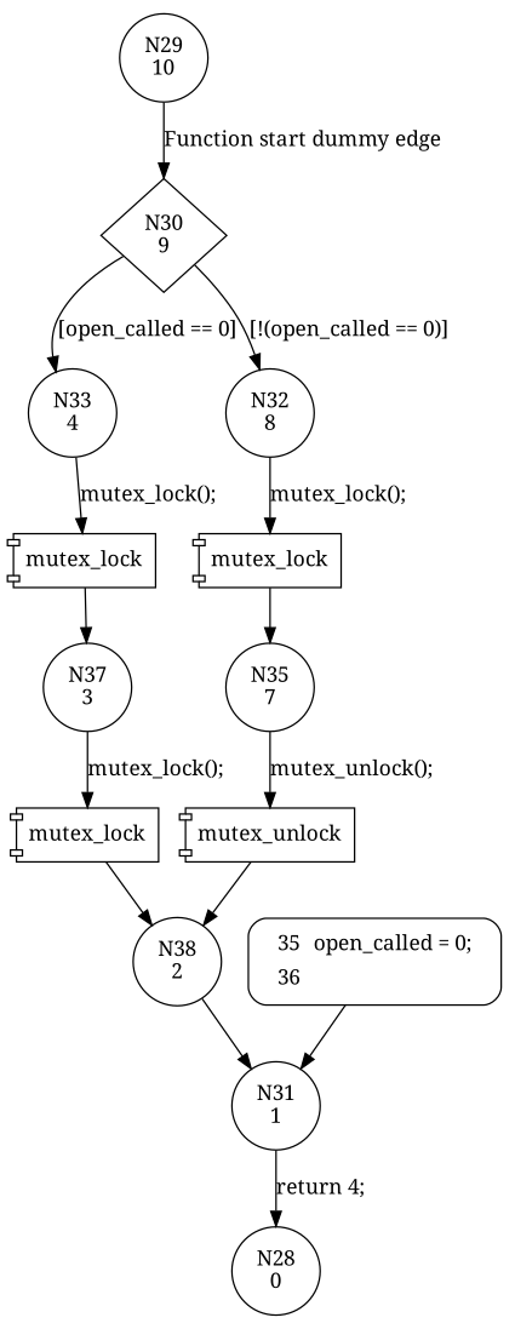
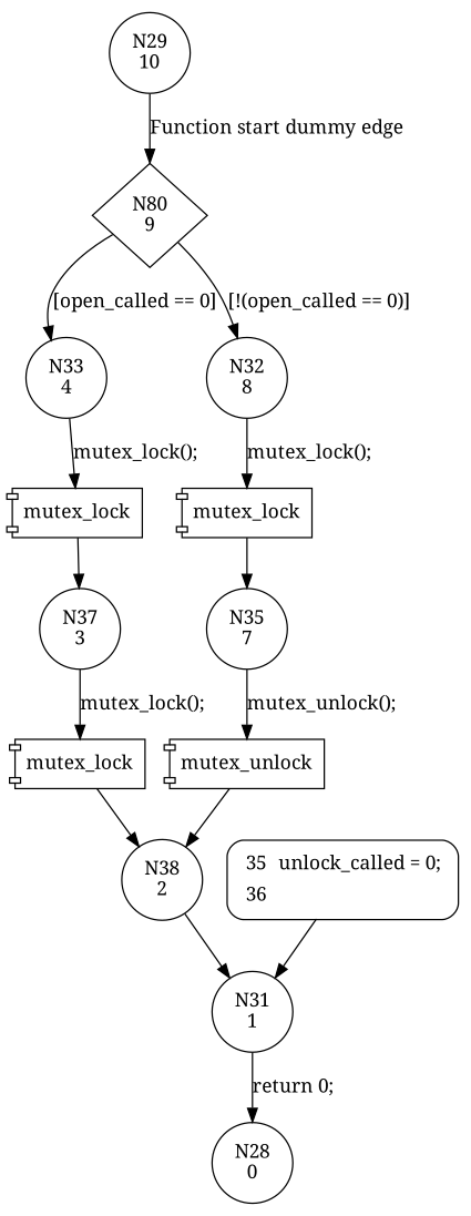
  digraph {
    fontname="Noto Serif"
    node [fontname="Noto Serif" shape=circle]
    edge [fontname="Noto Serif"]
    n1 [label="N29\n10"]
-   n2 [label="N30\n9" shape=diamond]
+   n2 [label="N80\n9" shape=diamond]
    n3 [label="N33\n4"]
    n4 [label="N32\n8"]
    n5 [label=mutex_lock shape=component]
    n6 [label=mutex_lock shape=component]
    n7 [label="N37\n3"]
    n8 [label="N35\n7"]
    n9 [label=mutex_unlock shape=component]
    n10 [label="N38\n2"]
-   n11 [fillcolor=white label=<<table border="0" cellborder="0" cellpadding="3" bgcolor="white"><tr><td align="right">35</td><td align="left">open_called = 0;</td></tr><tr><td align="right">36</td><td align="left"></td></tr></table>> penwidth=1 shape=Mrecord style="filled,bold"]
+   n11 [fillcolor=white label=<<table border="0" cellborder="0" cellpadding="3" bgcolor="white"><tr><td align="right">35</td><td align="left">unlock_called = 0;</td></tr><tr><td align="right">36</td><td align="left"></td></tr></table>> penwidth=1 shape=Mrecord style="filled,bold"]
    n12 [label="N31\n1"]
    n13 [label="N28\n0"]
    n14 [label=mutex_lock shape=component]
    n1 -> n2 [label="Function start dummy edge"]
    n2 -> n3 [label="[open_called == 0]"]
    n2 -> n4 [label="[!(open_called == 0)]"]
    n3 -> n5 [label="mutex_lock();"]
    n4 -> n6 [label="mutex_lock();"]
    n5 -> n7
    n6 -> n8
    n7 -> n14 [label="mutex_lock();"]
    n8 -> n9 [label="mutex_unlock();"]
    n9 -> n10
    n10 -> n12
    n11 -> n12
-   n12 -> n13 [label="return 4;"]
+   n12 -> n13 [label="return 0;"]
    n14 -> n10
  }
